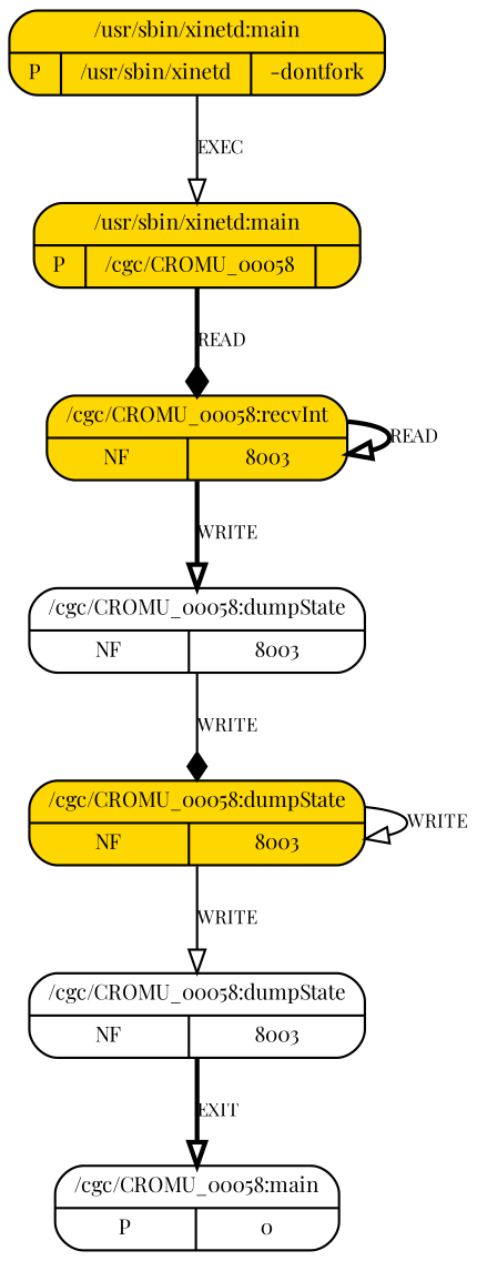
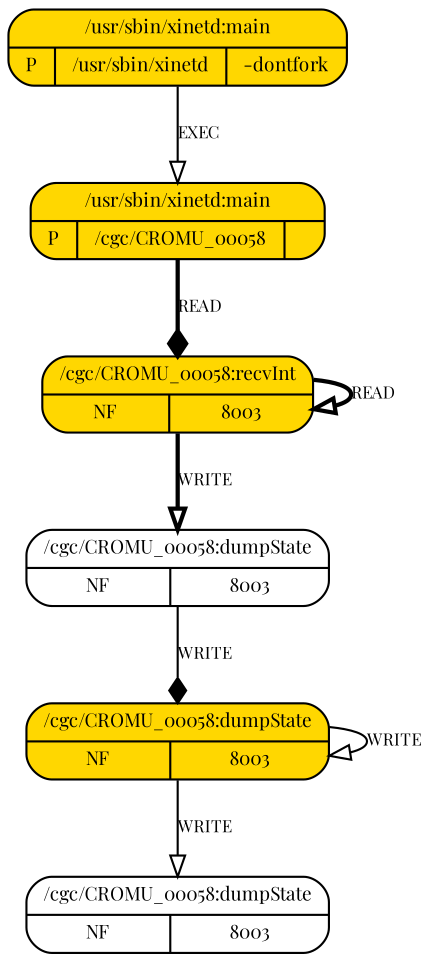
  digraph {
    fontname="Playfair Display"
    node [fontsize=9 shape=Mrecord style=filled fillcolor=gold fontname="Playfair Display"]
    edge [fontsize=8 style=solid arrowhead=onormal fontname="Playfair Display"]
    n1 [label="{{/cgc/CROMU_00058:dumpState}|{NF|8003}}" fillcolor=white]
    n2 [label="{{/cgc/CROMU_00058:dumpState}|{NF|8003}}"]
    n3 [label="{{/cgc/CROMU_00058:dumpState}|{NF|8003}}" fillcolor=white]
-   n4 [label="{{/cgc/CROMU_00058:main}|{P|0}}" fillcolor=white]
    n5 [label="{{/cgc/CROMU_00058:recvInt}|{NF|8003}}"]
    n6 [label="{{/usr/sbin/xinetd:main}|{P|/usr/sbin/xinetd|-dontfork}}"]
    n7 [label="{{/usr/sbin/xinetd:main}|{P|/cgc/CROMU_00058|}}"]
    n1 -> n2 [label=WRITE arrowhead=diamond]
    n2 -> n2 [label=WRITE]
    n2 -> n3 [label=WRITE]
-   n3 -> n4 [label=EXIT style=bold]
    n5 -> n1 [label=WRITE style=bold]
    n5 -> n5 [label=READ style=bold]
    n6 -> n7 [label=EXEC]
    n7 -> n5 [label=READ style=bold arrowhead=diamond]
  }
